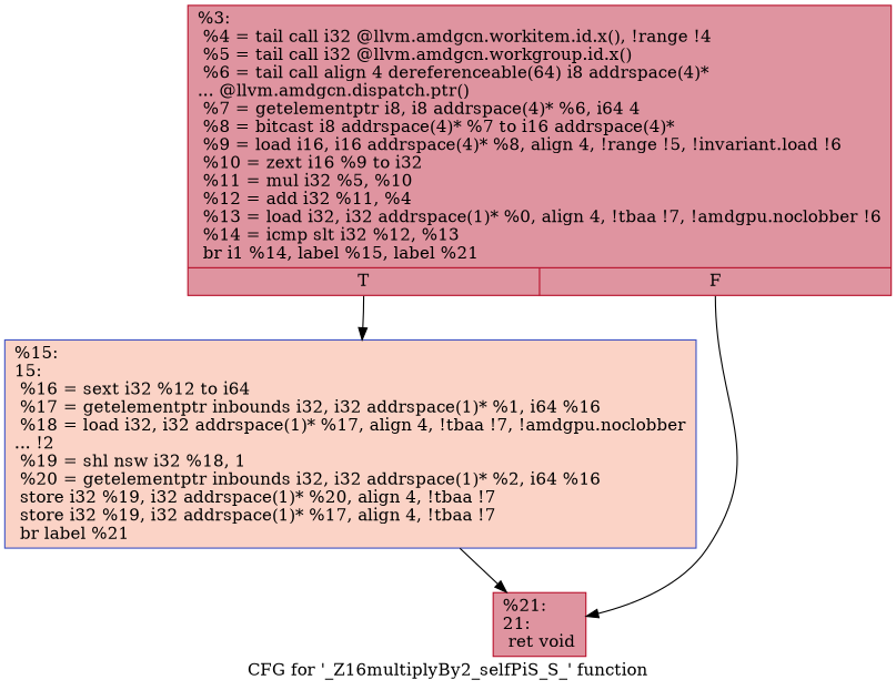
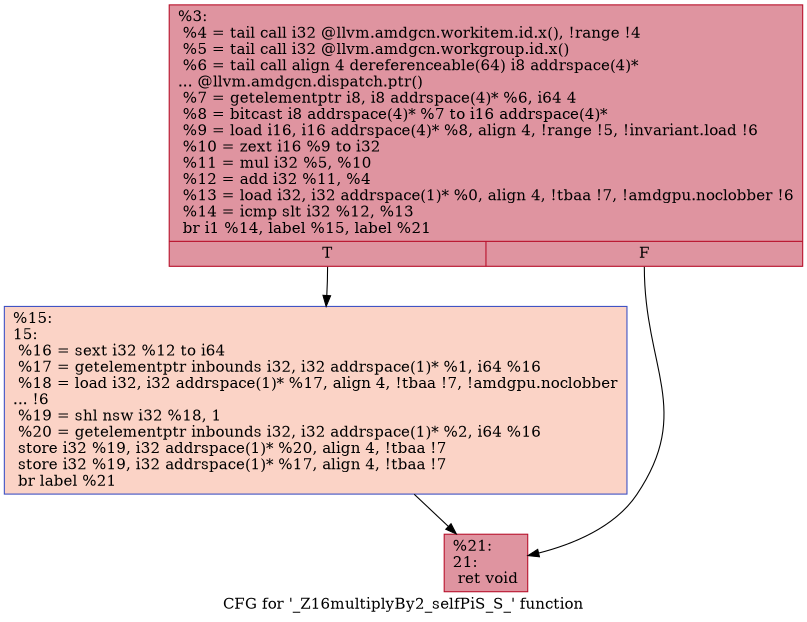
  digraph {
    label="CFG for '_Z16multiplyBy2_selfPiS_S_' function"
    node [color="#b70d28ff" fillcolor="#b70d2870" shape=record style=filled]
    n1 [label="{%3:\l  %4 = tail call i32 @llvm.amdgcn.workitem.id.x(), !range !4\l  %5 = tail call i32 @llvm.amdgcn.workgroup.id.x()\l  %6 = tail call align 4 dereferenceable(64) i8 addrspace(4)*\l... @llvm.amdgcn.dispatch.ptr()\l  %7 = getelementptr i8, i8 addrspace(4)* %6, i64 4\l  %8 = bitcast i8 addrspace(4)* %7 to i16 addrspace(4)*\l  %9 = load i16, i16 addrspace(4)* %8, align 4, !range !5, !invariant.load !6\l  %10 = zext i16 %9 to i32\l  %11 = mul i32 %5, %10\l  %12 = add i32 %11, %4\l  %13 = load i32, i32 addrspace(1)* %0, align 4, !tbaa !7, !amdgpu.noclobber !6\l  %14 = icmp slt i32 %12, %13\l  br i1 %14, label %15, label %21\l|{<s0>T|<s1>F}}"]
-   n2 [color="#3d50c3ff" fillcolor="#f59c7d70" label="{%15:\l15:                                               \l  %16 = sext i32 %12 to i64\l  %17 = getelementptr inbounds i32, i32 addrspace(1)* %1, i64 %16\l  %18 = load i32, i32 addrspace(1)* %17, align 4, !tbaa !7, !amdgpu.noclobber\l... !2\l  %19 = shl nsw i32 %18, 1\l  %20 = getelementptr inbounds i32, i32 addrspace(1)* %2, i64 %16\l  store i32 %19, i32 addrspace(1)* %20, align 4, !tbaa !7\l  store i32 %19, i32 addrspace(1)* %17, align 4, !tbaa !7\l  br label %21\l}"]
+   n2 [color="#3d50c3ff" fillcolor="#f59c7d70" label="{%15:\l15:                                               \l  %16 = sext i32 %12 to i64\l  %17 = getelementptr inbounds i32, i32 addrspace(1)* %1, i64 %16\l  %18 = load i32, i32 addrspace(1)* %17, align 4, !tbaa !7, !amdgpu.noclobber\l... !6\l  %19 = shl nsw i32 %18, 1\l  %20 = getelementptr inbounds i32, i32 addrspace(1)* %2, i64 %16\l  store i32 %19, i32 addrspace(1)* %20, align 4, !tbaa !7\l  store i32 %19, i32 addrspace(1)* %17, align 4, !tbaa !7\l  br label %21\l}"]
    n3 [label="{%21:\l21:                                               \l  ret void\l}"]
    n1 -> n2 [tailport=s0]
    n1 -> n3 [tailport=s1]
    n2 -> n3
  }
